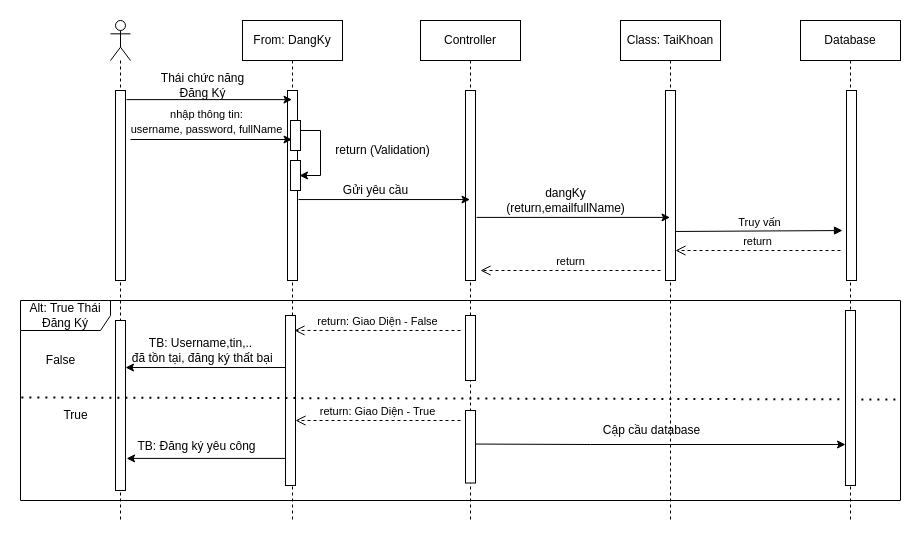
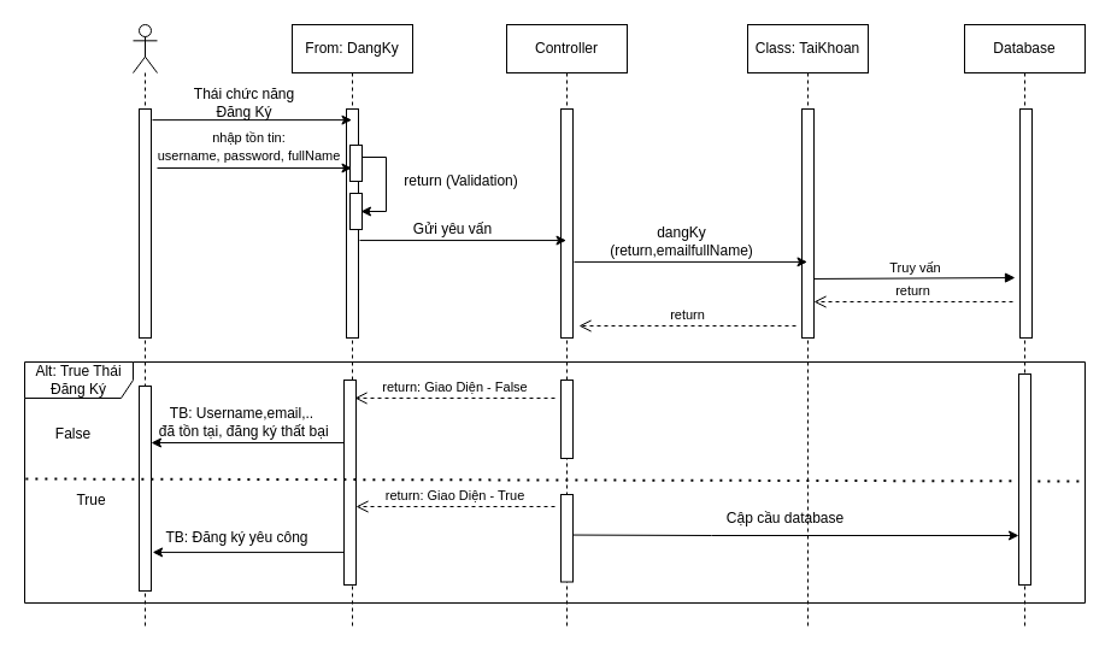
  <mxCell id="0" />
  <mxCell id="1" parent="0" />
  <mxCell id="2" value="" style="shape=umlLifeline;participant=umlActor;perimeter=lifelinePerimeter;whiteSpace=wrap;html=1;container=1;collapsible=0;recursiveResize=0;verticalAlign=top;spacingTop=36;outlineConnect=0;" vertex="1" parent="1"><mxGeometry x="110" y="20" width="20" height="500" as="geometry" /></mxCell>
  <mxCell id="3" value="" style="html=1;points=[];perimeter=orthogonalPerimeter;" vertex="1" parent="2"><mxGeometry x="5" y="70" width="10" height="190" as="geometry" /></mxCell>
  <mxCell id="4" value="From: DangKy" style="shape=umlLifeline;perimeter=lifelinePerimeter;whiteSpace=wrap;html=1;container=1;collapsible=0;recursiveResize=0;outlineConnect=0;" vertex="1" parent="1"><mxGeometry x="242" y="20" width="100" height="500" as="geometry" /></mxCell>
  <mxCell id="5" value="" style="html=1;points=[];perimeter=orthogonalPerimeter;" vertex="1" parent="4"><mxGeometry x="45" y="70" width="10" height="190" as="geometry" /></mxCell>
  <mxCell id="6" value="" style="html=1;points=[];perimeter=orthogonalPerimeter;" vertex="1" parent="4"><mxGeometry x="48" y="100" width="10" height="30" as="geometry" /></mxCell>
  <mxCell id="7" value="Controller" style="shape=umlLifeline;perimeter=lifelinePerimeter;whiteSpace=wrap;html=1;container=1;collapsible=0;recursiveResize=0;outlineConnect=0;" vertex="1" parent="1"><mxGeometry x="420" y="20" width="100" height="500" as="geometry" /></mxCell>
  <mxCell id="8" value="" style="html=1;points=[];perimeter=orthogonalPerimeter;" vertex="1" parent="7"><mxGeometry x="45" y="70" width="10" height="190" as="geometry" /></mxCell>
  <mxCell id="9" value="Class: TaiKhoan" style="shape=umlLifeline;perimeter=lifelinePerimeter;whiteSpace=wrap;html=1;container=1;collapsible=0;recursiveResize=0;outlineConnect=0;" vertex="1" parent="1"><mxGeometry x="620" y="20" width="100" height="500" as="geometry" /></mxCell>
  <mxCell id="10" value="" style="html=1;points=[];perimeter=orthogonalPerimeter;" vertex="1" parent="9"><mxGeometry x="45" y="70" width="10" height="190" as="geometry" /></mxCell>
  <mxCell id="11" value="Database" style="shape=umlLifeline;perimeter=lifelinePerimeter;whiteSpace=wrap;html=1;container=1;collapsible=0;recursiveResize=0;outlineConnect=0;" vertex="1" parent="1"><mxGeometry x="800" y="20" width="100" height="500" as="geometry" /></mxCell>
  <mxCell id="12" value="" style="html=1;points=[];perimeter=orthogonalPerimeter;" vertex="1" parent="11"><mxGeometry x="46" y="70" width="10" height="190" as="geometry" /></mxCell>
  <mxCell id="13" style="edgeStyle=none;rounded=0;orthogonalLoop=1;jettySize=auto;html=1;exitX=1.1;exitY=0.048;exitDx=0;exitDy=0;exitPerimeter=0;" edge="1" parent="1" source="3" target="4"><mxGeometry relative="1" as="geometry" /></mxCell>
  <mxCell id="14" value="Thái chức năng&lt;br&gt;Đăng Ký" style="text;html=1;align=center;verticalAlign=middle;resizable=0;points=[];autosize=1;" vertex="1" parent="1"><mxGeometry x="152" y="70" width="100" height="30" as="geometry" /></mxCell>
  <mxCell id="15" style="edgeStyle=none;rounded=0;orthogonalLoop=1;jettySize=auto;html=1;" edge="1" parent="1"><mxGeometry relative="1" as="geometry"><mxPoint x="130" y="139" as="sourcePoint" /><mxPoint x="291.5" y="139" as="targetPoint" /></mxGeometry></mxCell>
- <mxCell id="16" value="&lt;font style=&quot;font-size: 11px&quot;&gt;nhập thông tin:&lt;br&gt;username, password, fullName&lt;/font&gt;" style="text;html=1;align=center;verticalAlign=middle;resizable=0;points=[];autosize=1;" vertex="1" parent="1"><mxGeometry x="121" y="106" width="170" height="30" as="geometry" /></mxCell>
+ <mxCell id="16" value="&lt;font style=&quot;font-size: 11px&quot;&gt;nhập tồn tin:&lt;br&gt;username, password, fullName&lt;/font&gt;" style="text;html=1;align=center;verticalAlign=middle;resizable=0;points=[];autosize=1;" vertex="1" parent="1"><mxGeometry x="121" y="106" width="170" height="30" as="geometry" /></mxCell>
  <mxCell id="17" value="" style="html=1;points=[];perimeter=orthogonalPerimeter;" vertex="1" parent="1"><mxGeometry x="290" y="160" width="10" height="30" as="geometry" /></mxCell>
  <mxCell id="18" value="return (Validation)" style="text;html=1;align=center;verticalAlign=middle;resizable=0;points=[];autosize=1;" vertex="1" parent="1"><mxGeometry x="322.24" y="140" width="120" height="20" as="geometry" /></mxCell>
  <mxCell id="19" style="edgeStyle=none;rounded=0;orthogonalLoop=1;jettySize=auto;html=1;" edge="1" parent="1" source="6"><mxGeometry relative="1" as="geometry"><mxPoint x="299" y="175" as="targetPoint" /><Array as="points"><mxPoint x="320" y="130" /><mxPoint x="320" y="175" /></Array></mxGeometry></mxCell>
  <mxCell id="20" style="edgeStyle=none;rounded=0;orthogonalLoop=1;jettySize=auto;html=1;exitX=1.1;exitY=0.574;exitDx=0;exitDy=0;exitPerimeter=0;" edge="1" parent="1" source="5" target="7"><mxGeometry relative="1" as="geometry" /></mxCell>
- <mxCell id="21" value="Gửi yêu cầu" style="text;html=1;align=center;verticalAlign=middle;resizable=0;points=[];autosize=1;" vertex="1" parent="1"><mxGeometry x="335" y="180" width="80" height="20" as="geometry" /></mxCell>
+ <mxCell id="21" value="Gửi yêu vấn" style="text;html=1;align=center;verticalAlign=middle;resizable=0;points=[];autosize=1;" vertex="1" parent="1"><mxGeometry x="335" y="180" width="80" height="20" as="geometry" /></mxCell>
  <mxCell id="22" style="edgeStyle=none;rounded=0;orthogonalLoop=1;jettySize=auto;html=1;exitX=1.1;exitY=0.668;exitDx=0;exitDy=0;exitPerimeter=0;" edge="1" parent="1" source="8" target="9"><mxGeometry relative="1" as="geometry" /></mxCell>
  <mxCell id="23" value="dangKy&lt;br&gt;(return,emailfullName)" style="text;html=1;align=center;verticalAlign=middle;resizable=0;points=[];autosize=1;" vertex="1" parent="1"><mxGeometry x="485" y="185" width="160" height="30" as="geometry" /></mxCell>
  <mxCell id="24" value="return" style="html=1;verticalAlign=bottom;endArrow=open;dashed=1;endSize=8;" edge="1" parent="1" target="10"><mxGeometry relative="1" as="geometry"><mxPoint x="776" y="291" as="targetPoint" /><mxPoint x="840" y="250" as="sourcePoint" /></mxGeometry></mxCell>
  <mxCell id="25" value="Truy vấn" style="html=1;verticalAlign=bottom;endArrow=block;entryX=-0.4;entryY=0.737;entryDx=0;entryDy=0;entryPerimeter=0;exitX=1;exitY=0.742;exitDx=0;exitDy=0;exitPerimeter=0;" edge="1" parent="1" source="10" target="12"><mxGeometry relative="1" as="geometry"><mxPoint x="776" y="215" as="sourcePoint" /></mxGeometry></mxCell>
  <mxCell id="26" value="return" style="html=1;verticalAlign=bottom;endArrow=open;dashed=1;endSize=8;" edge="1" parent="1"><mxGeometry relative="1" as="geometry"><mxPoint x="660" y="270" as="sourcePoint" /><mxPoint x="480" y="270" as="targetPoint" /></mxGeometry></mxCell>
  <mxCell id="27" value="Alt: True Thái Đăng Ký" style="shape=umlFrame;whiteSpace=wrap;html=1;width=90;height=30;" vertex="1" parent="1"><mxGeometry x="20" y="300" width="880" height="200" as="geometry" /></mxCell>
  <mxCell id="28" value="" style="html=1;points=[];perimeter=orthogonalPerimeter;" vertex="1" parent="1"><mxGeometry x="115" y="320" width="10" height="170" as="geometry" /></mxCell>
  <mxCell id="29" style="edgeStyle=none;rounded=0;orthogonalLoop=1;jettySize=auto;html=1;exitX=0.2;exitY=0.306;exitDx=0;exitDy=0;exitPerimeter=0;" edge="1" parent="1" source="31" target="28"><mxGeometry relative="1" as="geometry" /></mxCell>
  <mxCell id="30" style="edgeStyle=none;rounded=0;orthogonalLoop=1;jettySize=auto;html=1;entryX=1;entryY=0.747;entryDx=0;entryDy=0;entryPerimeter=0;" edge="1" parent="1"><mxGeometry relative="1" as="geometry"><mxPoint x="286.1" y="457.91" as="sourcePoint" /><mxPoint x="126.1" y="457.91" as="targetPoint" /></mxGeometry></mxCell>
  <mxCell id="31" value="" style="html=1;points=[];perimeter=orthogonalPerimeter;" vertex="1" parent="1"><mxGeometry x="285" y="315" width="10" height="170" as="geometry" /></mxCell>
  <mxCell id="32" style="edgeStyle=none;rounded=0;orthogonalLoop=1;jettySize=auto;html=1;exitX=1.041;exitY=0.642;exitDx=0;exitDy=0;exitPerimeter=0;" edge="1" parent="1"><mxGeometry relative="1" as="geometry"><mxPoint x="475.41" y="443.545" as="sourcePoint" /><mxPoint x="845" y="444" as="targetPoint" /><Array as="points"><mxPoint x="590" y="444" /></Array></mxGeometry></mxCell>
  <mxCell id="33" value="" style="html=1;points=[];perimeter=orthogonalPerimeter;" vertex="1" parent="1"><mxGeometry x="465" y="315" width="10" height="65" as="geometry" /></mxCell>
  <mxCell id="34" value="return: Giao Diện - False" style="html=1;verticalAlign=bottom;endArrow=open;dashed=1;endSize=8;entryX=0.9;entryY=0.088;entryDx=0;entryDy=0;entryPerimeter=0;" edge="1" parent="1" target="31"><mxGeometry relative="1" as="geometry"><mxPoint x="460" y="330" as="sourcePoint" /><mxPoint x="380" y="330" as="targetPoint" /></mxGeometry></mxCell>
  <mxCell id="35" value="" style="endArrow=none;dashed=1;html=1;dashPattern=1 3;strokeWidth=2;exitX=0.001;exitY=0.485;exitDx=0;exitDy=0;exitPerimeter=0;entryX=1.001;entryY=0.495;entryDx=0;entryDy=0;entryPerimeter=0;" edge="1" parent="1" source="27" target="27"><mxGeometry width="50" height="50" relative="1" as="geometry"><mxPoint x="40" y="420" as="sourcePoint" /><mxPoint x="90" y="370" as="targetPoint" /></mxGeometry></mxCell>
  <mxCell id="36" value="False" style="text;html=1;align=center;verticalAlign=middle;resizable=0;points=[];autosize=1;" vertex="1" parent="1"><mxGeometry x="40" y="350" width="40" height="20" as="geometry" /></mxCell>
  <mxCell id="37" value="True" style="text;html=1;align=center;verticalAlign=middle;resizable=0;points=[];autosize=1;" vertex="1" parent="1"><mxGeometry x="55" y="405" width="40" height="20" as="geometry" /></mxCell>
- <mxCell id="38" value="TB: Username,tin,..&lt;br&gt;&amp;nbsp;đã tồn tại, đăng ký thất bại" style="text;html=1;align=center;verticalAlign=middle;resizable=0;points=[];autosize=1;" vertex="1" parent="1"><mxGeometry x="120" y="335" width="160" height="30" as="geometry" /></mxCell>
+ <mxCell id="38" value="TB: Username,email,..&lt;br&gt;&amp;nbsp;đã tồn tại, đăng ký thất bại" style="text;html=1;align=center;verticalAlign=middle;resizable=0;points=[];autosize=1;" vertex="1" parent="1"><mxGeometry x="120" y="335" width="160" height="30" as="geometry" /></mxCell>
  <mxCell id="39" value="return: Giao Diện - True" style="html=1;verticalAlign=bottom;endArrow=open;dashed=1;endSize=8;" edge="1" parent="1" target="31"><mxGeometry relative="1" as="geometry"><mxPoint x="460" y="420" as="sourcePoint" /><mxPoint x="380" y="420" as="targetPoint" /></mxGeometry></mxCell>
  <mxCell id="40" value="TB: Đăng ký yêu công" style="text;html=1;align=center;verticalAlign=middle;resizable=0;points=[];autosize=1;" vertex="1" parent="1"><mxGeometry x="126.1" y="435.92" width="140" height="20" as="geometry" /></mxCell>
  <mxCell id="41" value="" style="html=1;points=[];perimeter=orthogonalPerimeter;" vertex="1" parent="1"><mxGeometry x="845" y="310" width="10" height="175" as="geometry" /></mxCell>
  <mxCell id="42" value="Cập cầu database" style="text;html=1;align=center;verticalAlign=middle;resizable=0;points=[];autosize=1;" vertex="1" parent="1"><mxGeometry x="591.12" y="420" width="120" height="20" as="geometry" /></mxCell>
  <mxCell id="43" value="" style="html=1;points=[];perimeter=orthogonalPerimeter;" vertex="1" parent="1"><mxGeometry x="465" y="410" width="10" height="72.5" as="geometry" /></mxCell>
